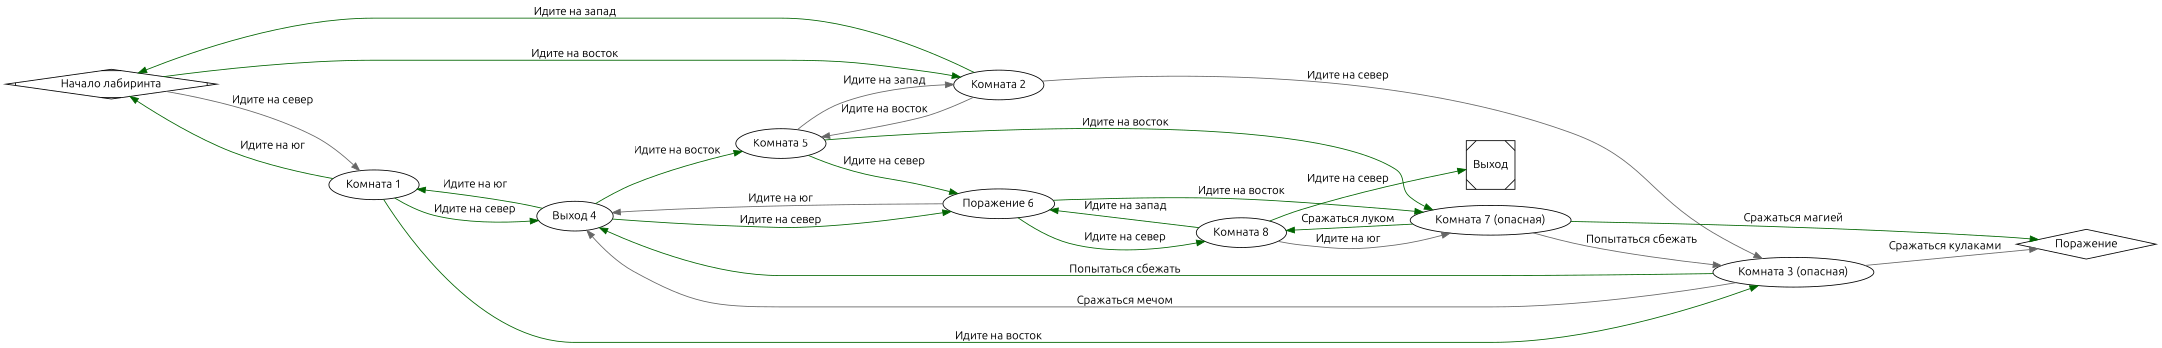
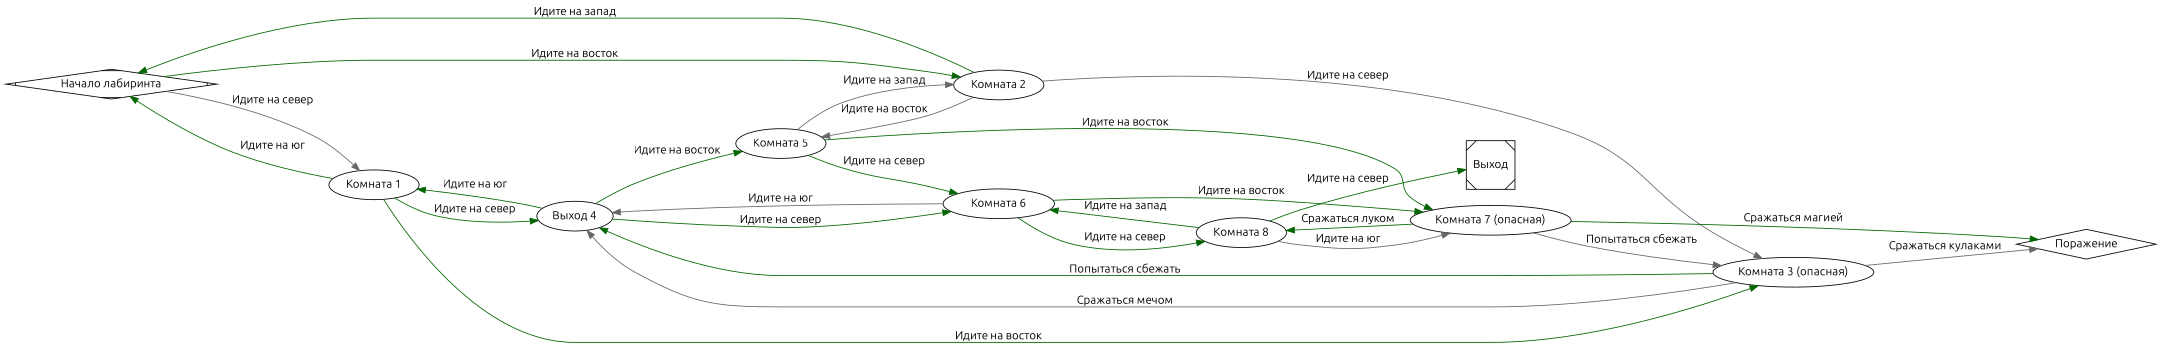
  digraph {
    fontname=Ubuntu
    rankdir=LR
    node [fontname=Ubuntu shape=ellipse]
    edge [color=darkgreen fontname=Ubuntu]
    n1 [label="Начало лабиринта" shape=Mdiamond]
    n2 [label="Комната 1"]
    n3 [label="Комната 2"]
    n4 [label="Комната 3 (опасная)"]
    n5 [label="Выход 4"]
    n6 [label="Комната 5"]
    n7 [label="Поражение" shape=diamond]
-   n8 [label="Поражение 6"]
+   n8 [label="Комната 6"]
    n9 [label="Комната 7 (опасная)"]
    n10 [label="Комната 8"]
    n11 [label="Выход" shape=Msquare]
    n1 -> n2 [color=gray40 label="Идите на север"]
    n1 -> n3 [label="Идите на восток"]
    n2 -> n1 [label="Идите на юг"]
    n2 -> n4 [label="Идите на восток"]
    n2 -> n5 [label="Идите на север"]
    n3 -> n1 [label="Идите на запад"]
    n3 -> n4 [color=gray40 label="Идите на север"]
    n3 -> n6 [color=gray40 label="Идите на восток"]
    n4 -> n5 [label="Попытаться сбежать"]
    n4 -> n5 [color=gray40 label="Сражаться мечом"]
    n4 -> n7 [color=gray40 label="Сражаться кулаками"]
    n5 -> n2 [label="Идите на юг"]
    n5 -> n6 [label="Идите на восток"]
    n5 -> n8 [label="Идите на север"]
    n6 -> n3 [color=gray40 label="Идите на запад"]
    n6 -> n8 [label="Идите на север"]
    n6 -> n9 [label="Идите на восток"]
    n8 -> n5 [color=gray40 label="Идите на юг"]
    n8 -> n9 [label="Идите на восток"]
    n8 -> n10 [label="Идите на север"]
    n9 -> n4 [color=gray40 label="Попытаться сбежать"]
    n9 -> n7 [label="Сражаться магией"]
    n9 -> n10 [label="Сражаться луком"]
    n10 -> n8 [label="Идите на запад"]
    n10 -> n9 [color=gray40 label="Идите на юг"]
    n10 -> n11 [label="Идите на север"]
  }
